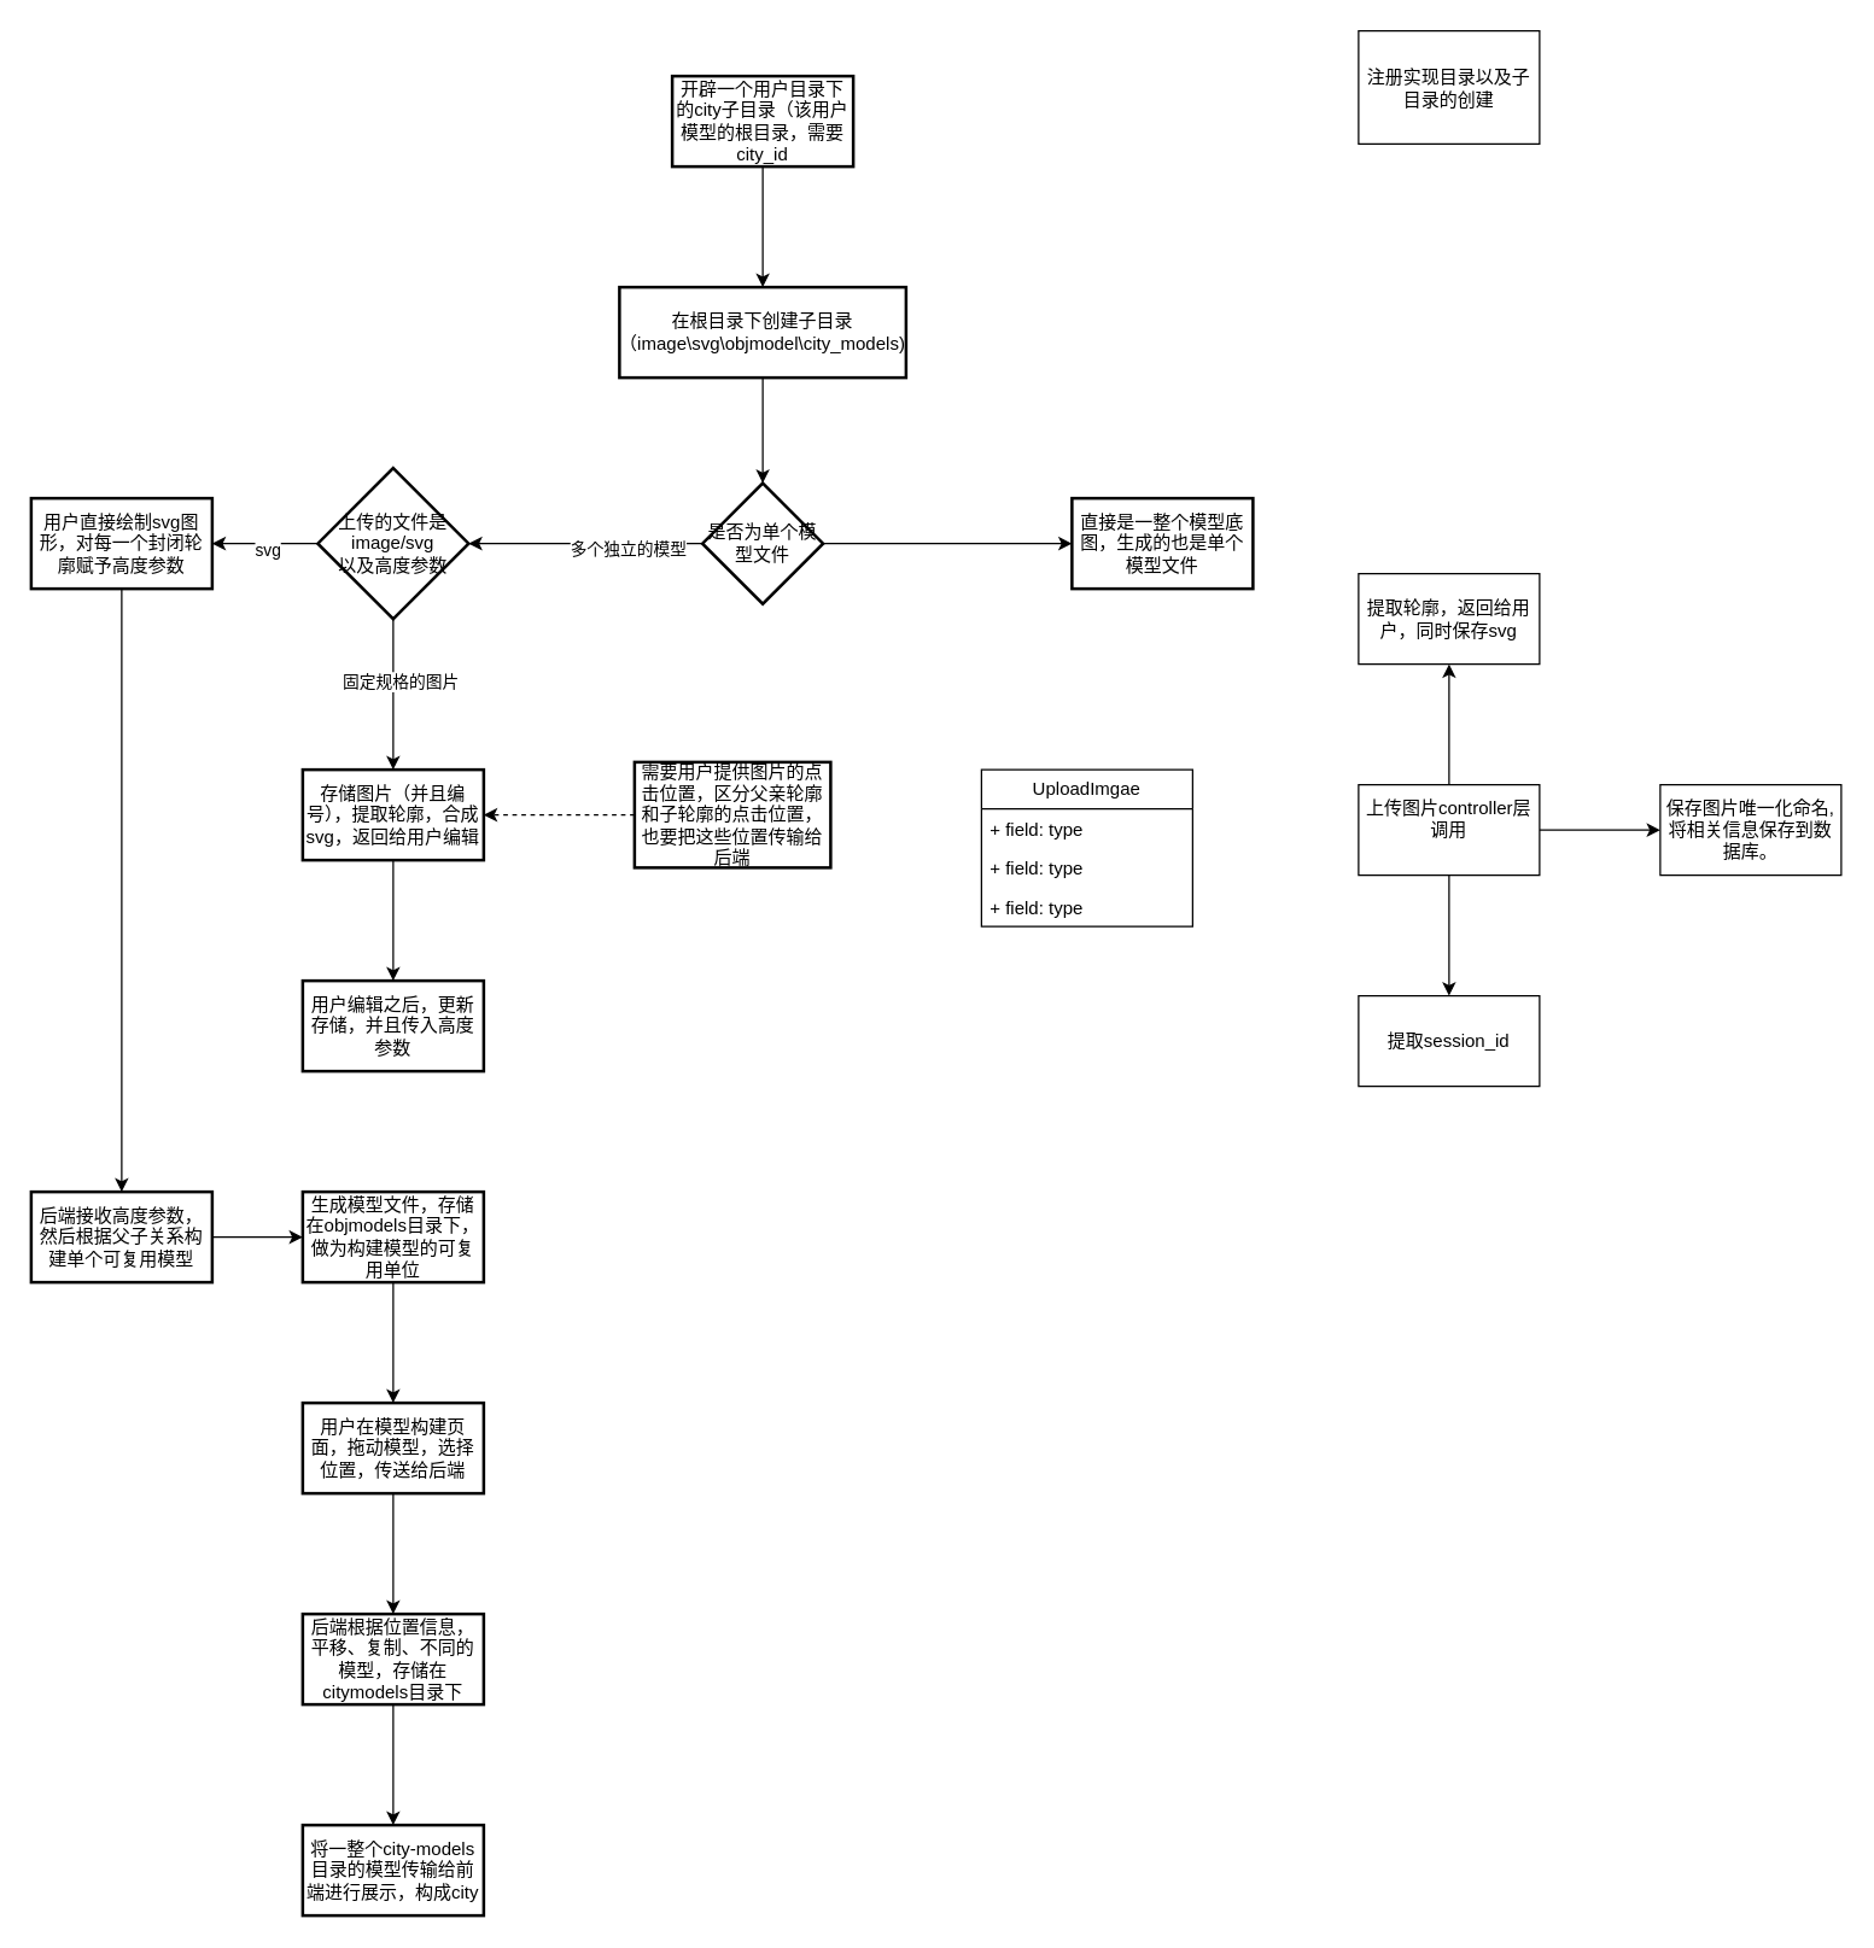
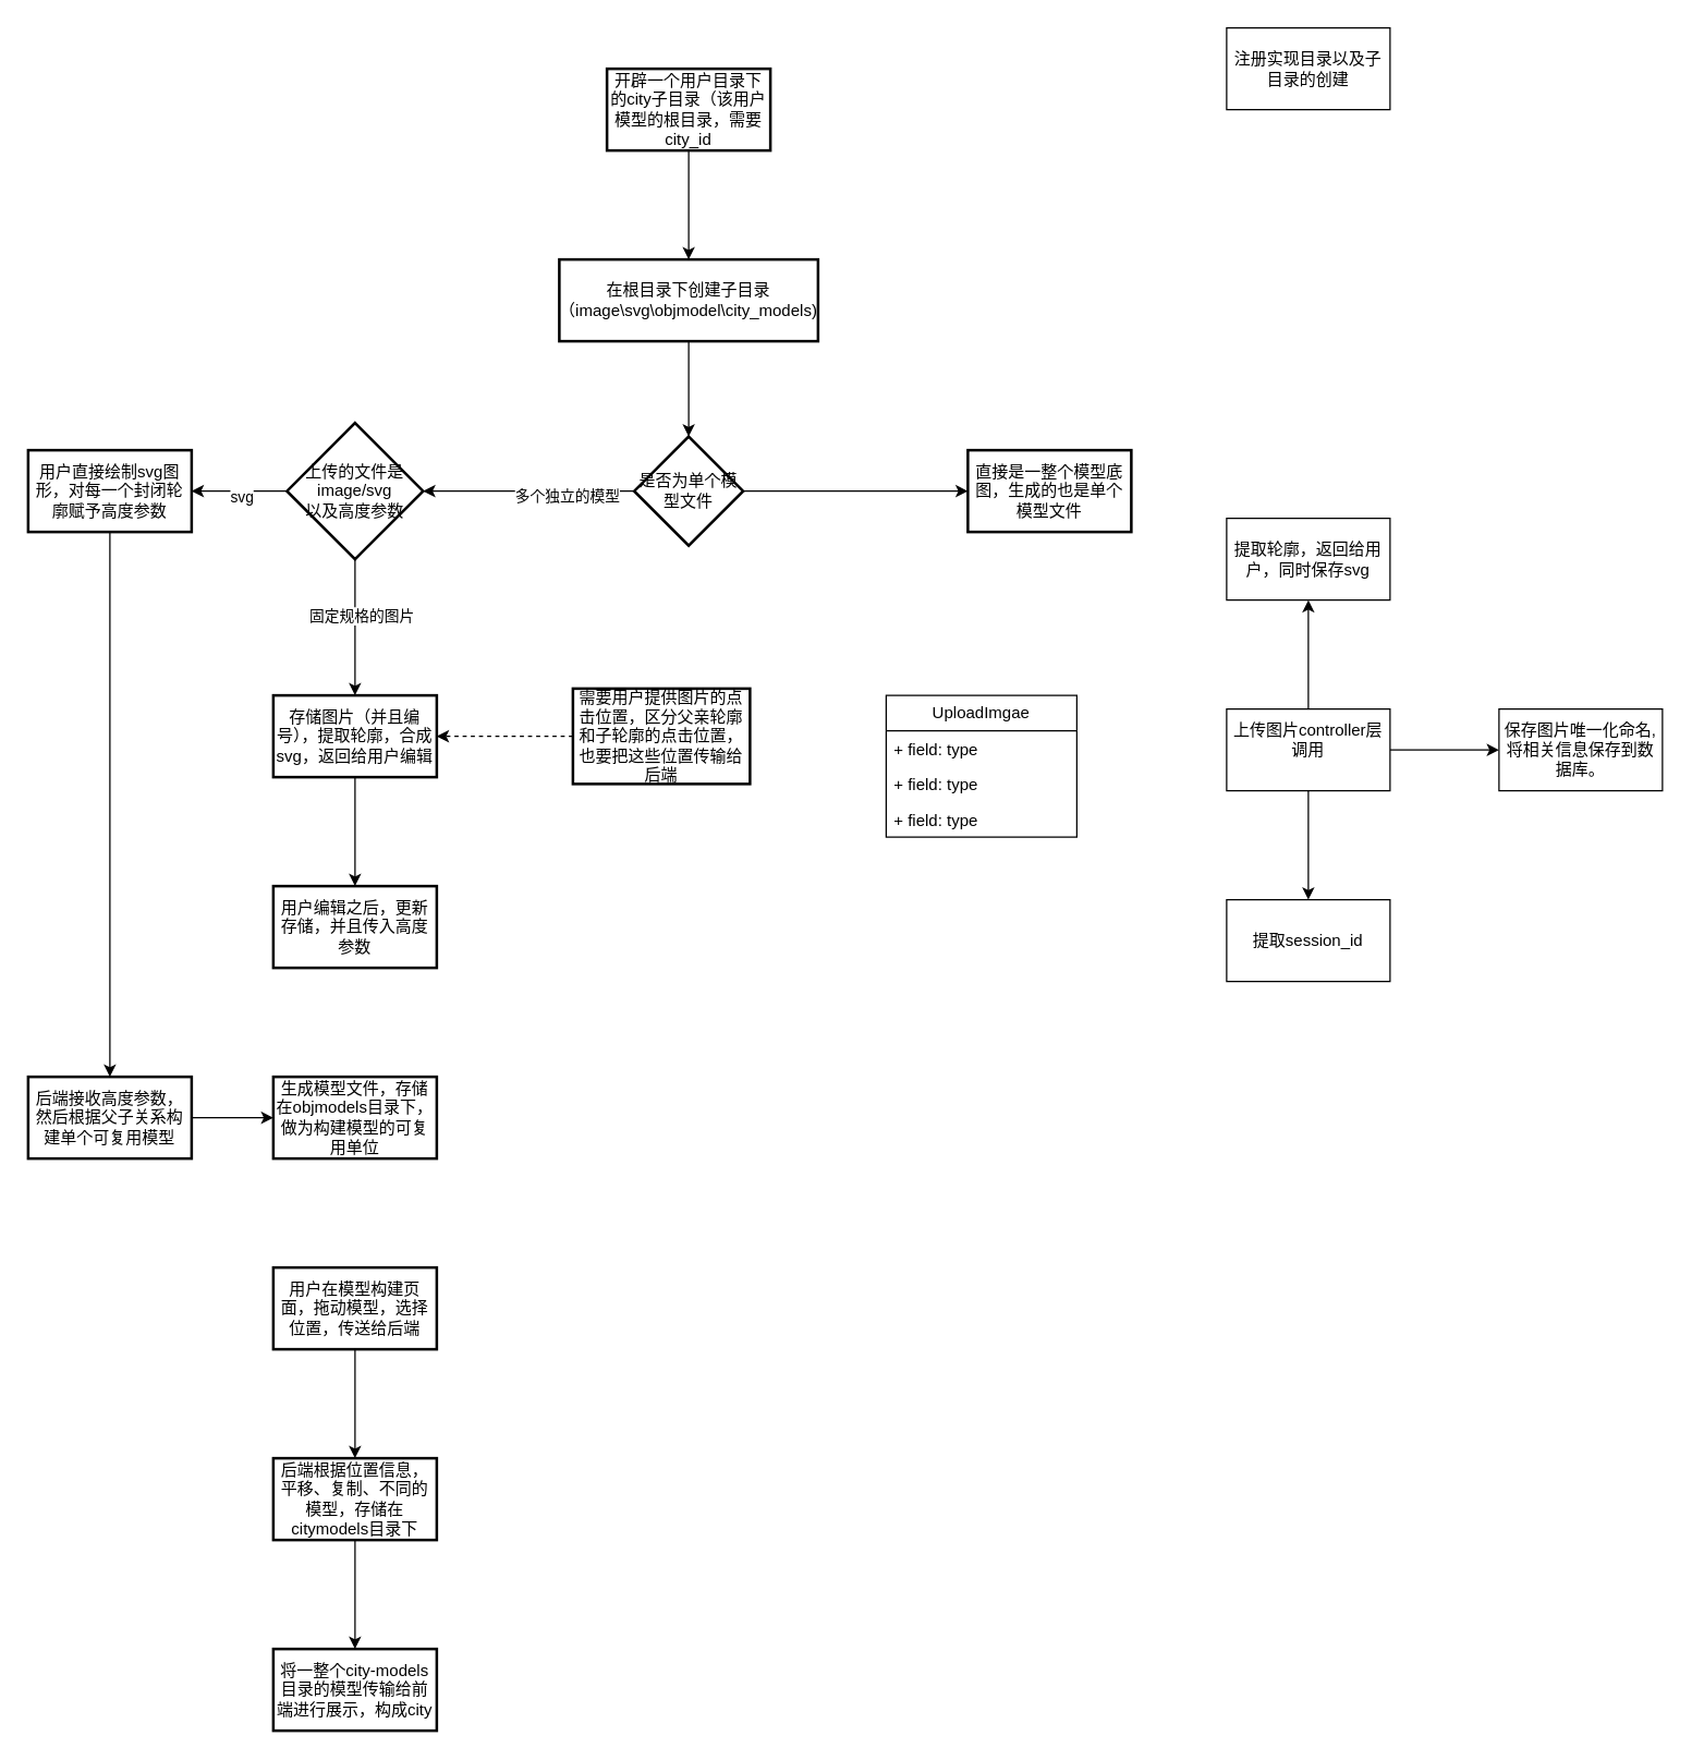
  <mxCell id="0" />
  <mxCell id="1" parent="0" />
  <mxCell id="2" value="" style="edgeStyle=orthogonalEdgeStyle;rounded=0;orthogonalLoop=1;jettySize=auto;html=1;" parent="1" source="3" target="5" edge="1"><mxGeometry relative="1" as="geometry" /></mxCell>
  <mxCell id="3" value="开辟一个用户目录下的city子目录（该用户模型的根目录，需要city_id" style="whiteSpace=wrap;html=1;strokeWidth=2;" parent="1" vertex="1"><mxGeometry x="445" y="50" width="120" height="60" as="geometry" /></mxCell>
  <mxCell id="4" value="" style="edgeStyle=orthogonalEdgeStyle;rounded=0;orthogonalLoop=1;jettySize=auto;html=1;" parent="1" source="5" target="9" edge="1"><mxGeometry relative="1" as="geometry" /></mxCell>
  <mxCell id="5" value="在根目录下创建子目录（image\svg\objmodel\city_models)" style="whiteSpace=wrap;html=1;strokeWidth=2;" parent="1" vertex="1"><mxGeometry x="410" y="190" width="190" height="60" as="geometry" /></mxCell>
  <mxCell id="6" value="" style="edgeStyle=orthogonalEdgeStyle;rounded=0;orthogonalLoop=1;jettySize=auto;html=1;" parent="1" source="9" target="15" edge="1"><mxGeometry relative="1" as="geometry"><mxPoint x="320" y="360" as="targetPoint" /></mxGeometry></mxCell>
  <mxCell id="7" value="多个独立的模型" style="edgeLabel;html=1;align=center;verticalAlign=middle;resizable=0;points=[];" parent="6" vertex="1" connectable="0"><mxGeometry x="-0.356" y="3" relative="1" as="geometry"><mxPoint as="offset" /></mxGeometry></mxCell>
  <mxCell id="8" value="" style="edgeStyle=orthogonalEdgeStyle;rounded=0;orthogonalLoop=1;jettySize=auto;html=1;" parent="1" source="9" target="32" edge="1"><mxGeometry relative="1" as="geometry" /></mxCell>
  <mxCell id="9" value="是否为单个模型文件" style="rhombus;whiteSpace=wrap;html=1;strokeWidth=2;" parent="1" vertex="1"><mxGeometry x="465" y="320" width="80" height="80" as="geometry" /></mxCell>
  <mxCell id="10" value="" style="edgeStyle=orthogonalEdgeStyle;rounded=0;orthogonalLoop=1;jettySize=auto;html=1;" parent="1" source="15" target="17" edge="1"><mxGeometry relative="1" as="geometry" /></mxCell>
  <mxCell id="11" value="图片" style="edgeLabel;html=1;align=center;verticalAlign=middle;resizable=0;points=[];" parent="10" vertex="1" connectable="0"><mxGeometry x="-0.18" y="1" relative="1" as="geometry"><mxPoint as="offset" /></mxGeometry></mxCell>
  <mxCell id="12" value="固定规格的图片" style="edgeLabel;html=1;align=center;verticalAlign=middle;resizable=0;points=[];" parent="10" vertex="1" connectable="0"><mxGeometry x="-0.18" y="4" relative="1" as="geometry"><mxPoint as="offset" /></mxGeometry></mxCell>
  <mxCell id="13" value="" style="edgeStyle=orthogonalEdgeStyle;rounded=0;orthogonalLoop=1;jettySize=auto;html=1;" parent="1" source="15" target="29" edge="1"><mxGeometry relative="1" as="geometry" /></mxCell>
  <mxCell id="14" value="svg" style="edgeLabel;html=1;align=center;verticalAlign=middle;resizable=0;points=[];" parent="13" vertex="1" connectable="0"><mxGeometry x="-0.038" y="4" relative="1" as="geometry"><mxPoint as="offset" /></mxGeometry></mxCell>
  <mxCell id="15" value="上传的文件是image/svg&lt;div&gt;以及高度参数&lt;/div&gt;" style="strokeWidth=2;html=1;shape=mxgraph.flowchart.decision;whiteSpace=wrap;" parent="1" vertex="1"><mxGeometry x="210" y="310" width="100" height="100" as="geometry" /></mxCell>
  <mxCell id="16" value="" style="edgeStyle=orthogonalEdgeStyle;rounded=0;orthogonalLoop=1;jettySize=auto;html=1;" parent="1" source="17" target="18" edge="1"><mxGeometry relative="1" as="geometry" /></mxCell>
  <mxCell id="17" value="存储图片（并且编号），提取轮廓，合成svg，返回给用户编辑" style="whiteSpace=wrap;html=1;strokeWidth=2;" parent="1" vertex="1"><mxGeometry x="200" y="510" width="120" height="60" as="geometry" /></mxCell>
  <mxCell id="18" value="用户编辑之后，更新存储，并且传入高度参数" style="whiteSpace=wrap;html=1;strokeWidth=2;" parent="1" vertex="1"><mxGeometry x="200" y="650" width="120" height="60" as="geometry" /></mxCell>
- <mxCell id="19" value="" style="edgeStyle=orthogonalEdgeStyle;rounded=0;orthogonalLoop=1;jettySize=auto;html=1;" parent="1" source="20" target="22" edge="1"><mxGeometry relative="1" as="geometry" /></mxCell>
  <mxCell id="20" value="生成模型文件，存储在objmodels目录下，做为构建模型的可复用单位" style="whiteSpace=wrap;html=1;strokeWidth=2;" parent="1" vertex="1"><mxGeometry x="200" y="790" width="120" height="60" as="geometry" /></mxCell>
  <mxCell id="21" value="" style="edgeStyle=orthogonalEdgeStyle;rounded=0;orthogonalLoop=1;jettySize=auto;html=1;" parent="1" source="22" target="24" edge="1"><mxGeometry relative="1" as="geometry" /></mxCell>
  <mxCell id="22" value="用户在模型构建页面，拖动模型，选择位置，传送给后端" style="whiteSpace=wrap;html=1;strokeWidth=2;" parent="1" vertex="1"><mxGeometry x="200" y="930" width="120" height="60" as="geometry" /></mxCell>
  <mxCell id="23" value="" style="edgeStyle=orthogonalEdgeStyle;rounded=0;orthogonalLoop=1;jettySize=auto;html=1;" parent="1" source="24" target="25" edge="1"><mxGeometry relative="1" as="geometry" /></mxCell>
  <mxCell id="24" value="后端根据位置信息，平移、复制、不同的模型，存储在citymodels目录下" style="whiteSpace=wrap;html=1;strokeWidth=2;" parent="1" vertex="1"><mxGeometry x="200" y="1070" width="120" height="60" as="geometry" /></mxCell>
  <mxCell id="25" value="将一整个city-models目录的模型传输给前端进行展示，构成city" style="whiteSpace=wrap;html=1;strokeWidth=2;" parent="1" vertex="1"><mxGeometry x="200" y="1210" width="120" height="60" as="geometry" /></mxCell>
  <mxCell id="26" style="edgeStyle=orthogonalEdgeStyle;rounded=0;orthogonalLoop=1;jettySize=auto;html=1;entryX=1;entryY=0.5;entryDx=0;entryDy=0;dashed=1;" parent="1" source="27" target="17" edge="1"><mxGeometry relative="1" as="geometry" /></mxCell>
  <mxCell id="27" value="需要用户提供图片的点击位置，区分父亲轮廓和子轮廓的点击位置，也要把这些位置传输给后端" style="whiteSpace=wrap;html=1;strokeWidth=2;" parent="1" vertex="1"><mxGeometry x="420" y="505" width="130" height="70" as="geometry" /></mxCell>
  <mxCell id="28" value="" style="edgeStyle=orthogonalEdgeStyle;rounded=0;orthogonalLoop=1;jettySize=auto;html=1;" parent="1" source="29" target="31" edge="1"><mxGeometry relative="1" as="geometry" /></mxCell>
  <mxCell id="29" value="用户直接绘制svg图形，对每一个封闭轮廓赋予高度参数" style="whiteSpace=wrap;html=1;strokeWidth=2;" parent="1" vertex="1"><mxGeometry x="20" y="330" width="120" height="60" as="geometry" /></mxCell>
  <mxCell id="30" style="edgeStyle=orthogonalEdgeStyle;rounded=0;orthogonalLoop=1;jettySize=auto;html=1;entryX=0;entryY=0.5;entryDx=0;entryDy=0;" parent="1" source="31" target="20" edge="1"><mxGeometry relative="1" as="geometry" /></mxCell>
  <mxCell id="31" value="后端接收高度参数，然后根据父子关系构建单个可复用模型" style="whiteSpace=wrap;html=1;strokeWidth=2;" parent="1" vertex="1"><mxGeometry x="20" y="790" width="120" height="60" as="geometry" /></mxCell>
  <mxCell id="32" value="直接是一整个模型底图，生成的也是单个模型文件" style="whiteSpace=wrap;html=1;strokeWidth=2;" parent="1" vertex="1"><mxGeometry x="710" y="330" width="120" height="60" as="geometry" /></mxCell>
  <mxCell id="33" value="" style="edgeStyle=orthogonalEdgeStyle;rounded=0;orthogonalLoop=1;jettySize=auto;html=1;" edge="1" parent="1" source="36" target="37"><mxGeometry relative="1" as="geometry" /></mxCell>
  <mxCell id="34" value="" style="edgeStyle=orthogonalEdgeStyle;rounded=0;orthogonalLoop=1;jettySize=auto;html=1;" edge="1" parent="1" source="36" target="38"><mxGeometry relative="1" as="geometry" /></mxCell>
  <mxCell id="35" value="" style="edgeStyle=orthogonalEdgeStyle;rounded=0;orthogonalLoop=1;jettySize=auto;html=1;" edge="1" parent="1" source="36" target="39"><mxGeometry relative="1" as="geometry" /></mxCell>
  <mxCell id="36" value="&lt;div&gt;上传图片controller层调用&lt;/div&gt;&lt;div&gt;&lt;br&gt;&lt;/div&gt;" style="whiteSpace=wrap;html=1;" vertex="1" parent="1"><mxGeometry x="900" y="520" width="120" height="60" as="geometry" /></mxCell>
  <mxCell id="37" value="提取session_id" style="whiteSpace=wrap;html=1;" vertex="1" parent="1"><mxGeometry x="900" y="660" width="120" height="60" as="geometry" /></mxCell>
  <mxCell id="38" value="保存图片唯一化命名,将相关信息保存到数据库。" style="whiteSpace=wrap;html=1;" vertex="1" parent="1"><mxGeometry x="1100" y="520" width="120" height="60" as="geometry" /></mxCell>
  <mxCell id="39" value="提取轮廓，返回给用户，同时保存svg" style="whiteSpace=wrap;html=1;" vertex="1" parent="1"><mxGeometry x="900" y="380" width="120" height="60" as="geometry" /></mxCell>
  <mxCell id="40" value="UploadImgae" style="swimlane;fontStyle=0;childLayout=stackLayout;horizontal=1;startSize=26;fillColor=none;horizontalStack=0;resizeParent=1;resizeParentMax=0;resizeLast=0;collapsible=1;marginBottom=0;whiteSpace=wrap;html=1;" vertex="1" parent="1"><mxGeometry x="650" y="510" width="140" height="104" as="geometry" /></mxCell>
  <mxCell id="41" value="+ field: type" style="text;strokeColor=none;fillColor=none;align=left;verticalAlign=top;spacingLeft=4;spacingRight=4;overflow=hidden;rotatable=0;points=[[0,0.5],[1,0.5]];portConstraint=eastwest;whiteSpace=wrap;html=1;" vertex="1" parent="40"><mxGeometry y="26" width="140" height="26" as="geometry" /></mxCell>
  <mxCell id="42" value="+ field: type" style="text;strokeColor=none;fillColor=none;align=left;verticalAlign=top;spacingLeft=4;spacingRight=4;overflow=hidden;rotatable=0;points=[[0,0.5],[1,0.5]];portConstraint=eastwest;whiteSpace=wrap;html=1;" vertex="1" parent="40"><mxGeometry y="52" width="140" height="26" as="geometry" /></mxCell>
  <mxCell id="43" value="+ field: type" style="text;strokeColor=none;fillColor=none;align=left;verticalAlign=top;spacingLeft=4;spacingRight=4;overflow=hidden;rotatable=0;points=[[0,0.5],[1,0.5]];portConstraint=eastwest;whiteSpace=wrap;html=1;" vertex="1" parent="40"><mxGeometry y="78" width="140" height="26" as="geometry" /></mxCell>
- <mxCell id="44" value="注册实现目录以及子目录的创建" style="rounded=0;whiteSpace=wrap;html=1;" vertex="1" parent="1"><mxGeometry x="900" y="20" width="120" height="75" as="geometry" /></mxCell>
+ <mxCell id="44" value="注册实现目录以及子目录的创建" style="rounded=0;whiteSpace=wrap;html=1;" vertex="1" parent="1"><mxGeometry x="900" y="20" width="120" height="60" as="geometry" /></mxCell>
